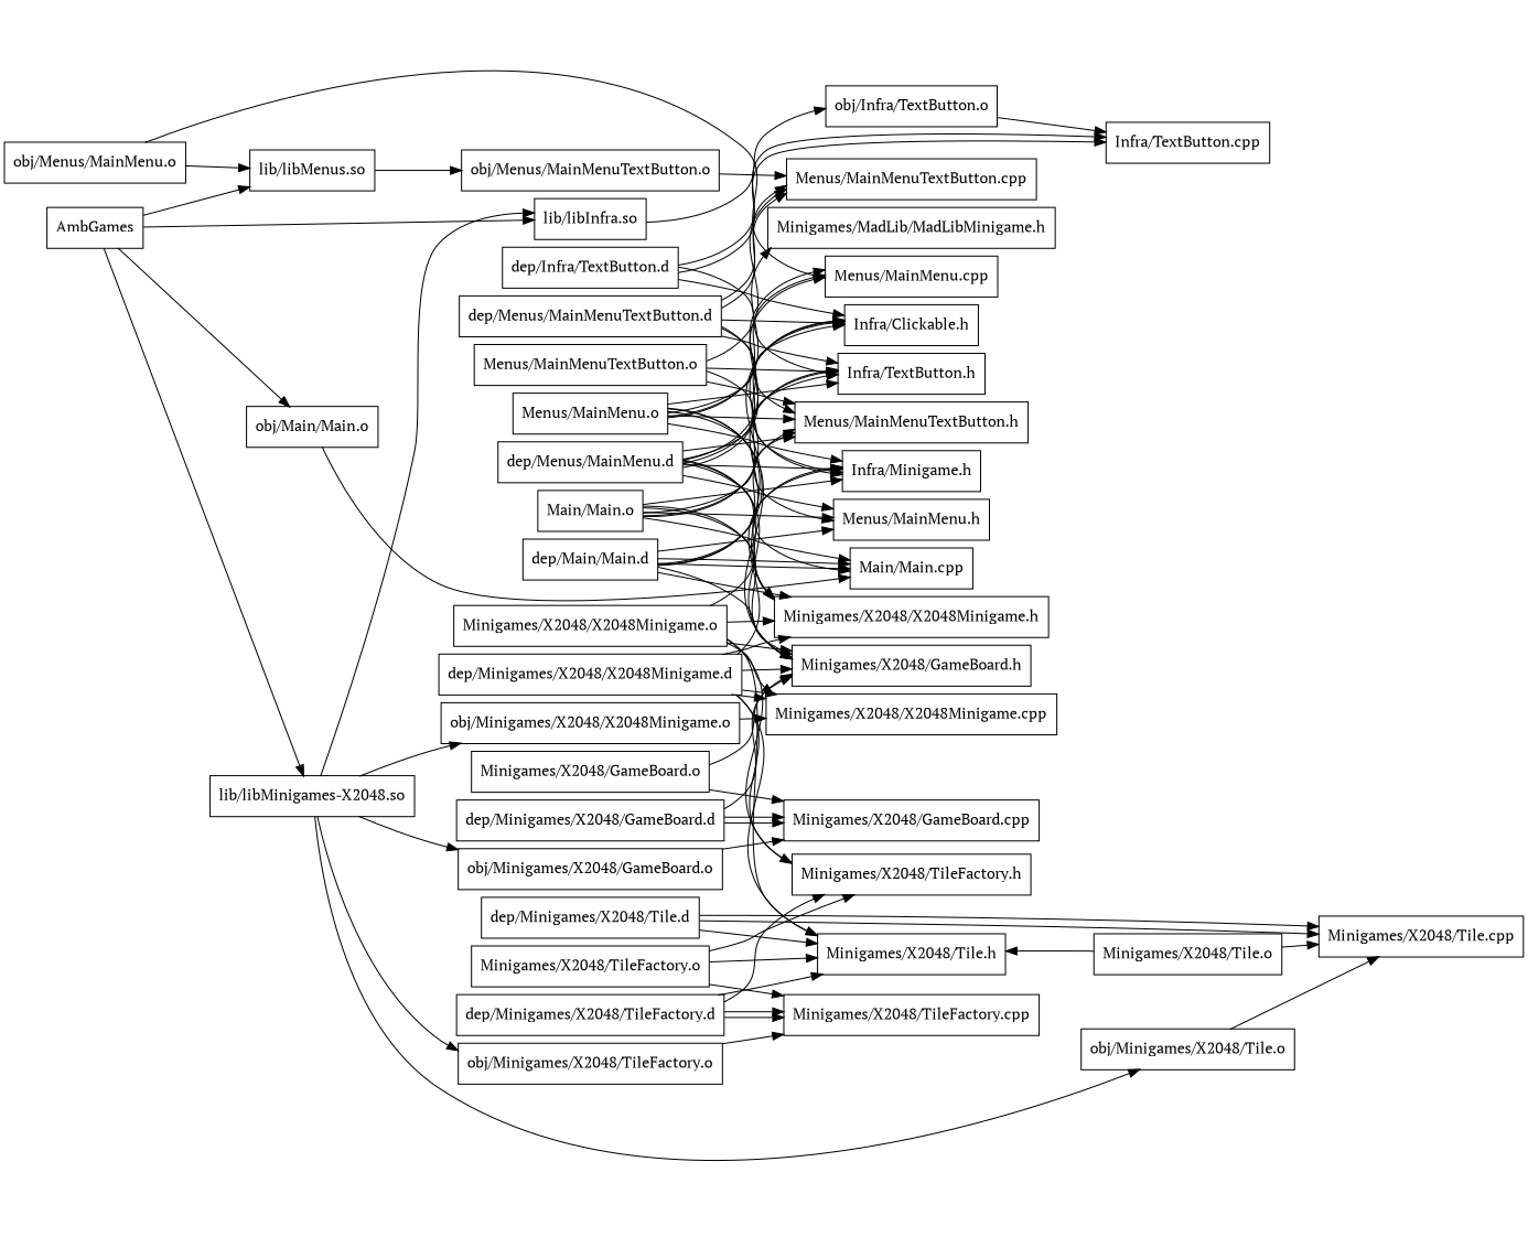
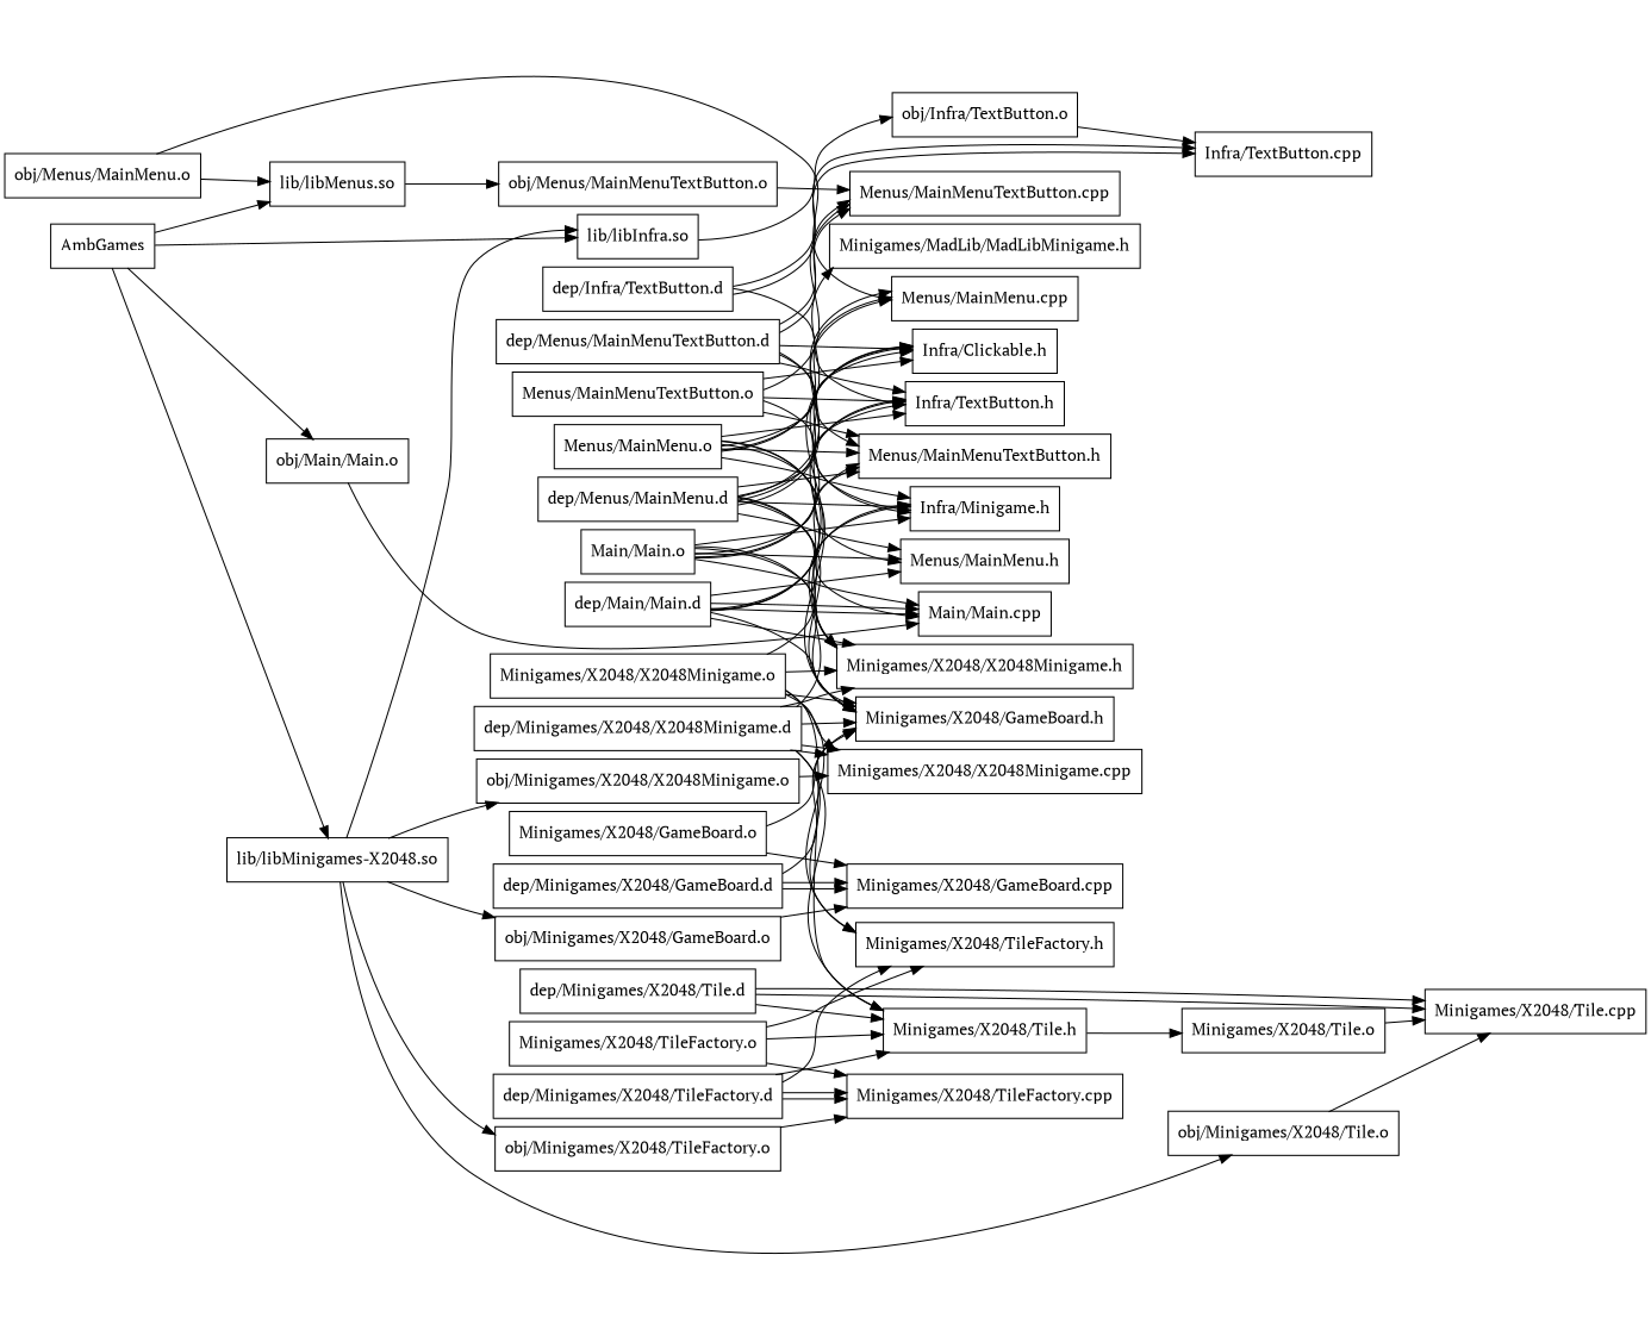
  digraph {
    fontname="PT Serif"
    nodesep=0.1
    rankdir=LR
    ranksep=0.3
    node [fontname="PT Serif" shape=record]
    edge [fontname="PT Serif"]
    "obj/Minigames/X2048/TileFactory.o"
    "Minigames/X2048/TileFactory.cpp"
    "dep/Menus/MainMenuTextButton.d"
    "Menus/MainMenuTextButton.cpp"
    "Menus/MainMenuTextButton.h"
    "Infra/Clickable.h"
    "Infra/Minigame.h"
    "Infra/TextButton.h"
    "lib/libInfra.so"
    "obj/Infra/TextButton.o"
    "Infra/TextButton.cpp"
    "obj/Menus/MainMenu.o"
    "Menus/MainMenu.cpp"
    "lib/libMenus.so"
    "dep/Minigames/X2048/Tile.d"
    "Minigames/X2048/Tile.cpp"
    "Minigames/X2048/Tile.h"
    "dep/Minigames/X2048/X2048Minigame.d"
    "Minigames/X2048/X2048Minigame.cpp"
    "Minigames/X2048/X2048Minigame.h"
    "Minigames/X2048/GameBoard.h"
    "Minigames/X2048/TileFactory.h"
    "obj/Main/Main.o"
    "Main/Main.cpp"
    "dep/Minigames/X2048/GameBoard.d"
    "Minigames/X2048/GameBoard.cpp"
    "dep/Minigames/X2048/TileFactory.d"
    "dep/Menus/MainMenu.d"
    "Menus/MainMenu.h"
    "obj/Menus/MainMenuTextButton.o"
    "obj/Minigames/X2048/X2048Minigame.o"
    "dep/Main/Main.d"
    AmbGames
    "lib/libMinigames-X2048.so"
    "obj/Minigames/X2048/Tile.o"
    "obj/Minigames/X2048/GameBoard.o"
    "Minigames/X2048/X2048Minigame.o"
    "Minigames/X2048/GameBoard.o"
    "Minigames/X2048/TileFactory.o"
    "dep/Infra/TextButton.d"
    "Menus/MainMenu.o"
    "Minigames/MadLib/MadLibMinigame.h"
    "Main/Main.o"
    "Menus/MainMenuTextButton.o"
    "Minigames/X2048/Tile.o"
    "obj/Minigames/X2048/TileFactory.o" -> "Minigames/X2048/TileFactory.cpp"
    "dep/Menus/MainMenuTextButton.d" -> "Menus/MainMenuTextButton.cpp"
    "dep/Menus/MainMenuTextButton.d" -> "Menus/MainMenuTextButton.cpp"
    "dep/Menus/MainMenuTextButton.d" -> "Menus/MainMenuTextButton.h"
    "dep/Menus/MainMenuTextButton.d" -> "Infra/Clickable.h"
    "dep/Menus/MainMenuTextButton.d" -> "Infra/Minigame.h"
    "dep/Menus/MainMenuTextButton.d" -> "Infra/TextButton.h"
    "lib/libInfra.so" -> "obj/Infra/TextButton.o"
    "obj/Infra/TextButton.o" -> "Infra/TextButton.cpp"
    "obj/Menus/MainMenu.o" -> "Menus/MainMenu.cpp"
    "obj/Menus/MainMenu.o" -> "lib/libMenus.so"
    "lib/libMenus.so" -> "obj/Menus/MainMenuTextButton.o"
    "dep/Minigames/X2048/Tile.d" -> "Minigames/X2048/Tile.cpp"
    "dep/Minigames/X2048/Tile.d" -> "Minigames/X2048/Tile.cpp"
    "dep/Minigames/X2048/Tile.d" -> "Minigames/X2048/Tile.h"
    "dep/Minigames/X2048/X2048Minigame.d" -> "Infra/Minigame.h"
    "dep/Minigames/X2048/X2048Minigame.d" -> "Minigames/X2048/Tile.h"
    "dep/Minigames/X2048/X2048Minigame.d" -> "Minigames/X2048/X2048Minigame.cpp"
    "dep/Minigames/X2048/X2048Minigame.d" -> "Minigames/X2048/X2048Minigame.cpp"
    "dep/Minigames/X2048/X2048Minigame.d" -> "Minigames/X2048/X2048Minigame.h"
    "dep/Minigames/X2048/X2048Minigame.d" -> "Minigames/X2048/GameBoard.h"
    "dep/Minigames/X2048/X2048Minigame.d" -> "Minigames/X2048/TileFactory.h"
    "obj/Main/Main.o" -> "Main/Main.cpp"
    "dep/Minigames/X2048/GameBoard.d" -> "Minigames/X2048/GameBoard.h"
    "dep/Minigames/X2048/GameBoard.d" -> "Minigames/X2048/GameBoard.cpp"
    "dep/Minigames/X2048/GameBoard.d" -> "Minigames/X2048/GameBoard.cpp"
    "dep/Minigames/X2048/TileFactory.d" -> "Minigames/X2048/TileFactory.cpp"
    "dep/Minigames/X2048/TileFactory.d" -> "Minigames/X2048/TileFactory.cpp"
    "dep/Minigames/X2048/TileFactory.d" -> "Minigames/X2048/Tile.h"
    "dep/Minigames/X2048/TileFactory.d" -> "Minigames/X2048/TileFactory.h"
    "dep/Menus/MainMenu.d" -> "Menus/MainMenuTextButton.h"
    "dep/Menus/MainMenu.d" -> "Infra/Clickable.h"
    "dep/Menus/MainMenu.d" -> "Infra/Minigame.h"
    "dep/Menus/MainMenu.d" -> "Infra/TextButton.h"
    "dep/Menus/MainMenu.d" -> "Menus/MainMenu.cpp"
    "dep/Menus/MainMenu.d" -> "Menus/MainMenu.cpp"
    "dep/Menus/MainMenu.d" -> "Minigames/X2048/X2048Minigame.h"
    "dep/Menus/MainMenu.d" -> "Minigames/X2048/GameBoard.h"
    "dep/Menus/MainMenu.d" -> "Main/Main.cpp"
    "dep/Menus/MainMenu.d" -> "Menus/MainMenu.h"
    "obj/Menus/MainMenuTextButton.o" -> "Menus/MainMenuTextButton.cpp"
    "obj/Minigames/X2048/X2048Minigame.o" -> "Minigames/X2048/X2048Minigame.cpp"
    "dep/Main/Main.d" -> "Menus/MainMenuTextButton.h"
    "dep/Main/Main.d" -> "Infra/Clickable.h"
    "dep/Main/Main.d" -> "Infra/TextButton.h"
    "dep/Main/Main.d" -> "Minigames/X2048/X2048Minigame.h"
    "dep/Main/Main.d" -> "Minigames/X2048/GameBoard.h"
    "dep/Main/Main.d" -> "Main/Main.cpp"
    "dep/Main/Main.d" -> "Main/Main.cpp"
    "dep/Main/Main.d" -> "Menus/MainMenu.h"
    AmbGames -> "lib/libInfra.so"
    AmbGames -> "lib/libMenus.so"
    AmbGames -> "obj/Main/Main.o"
    AmbGames -> "lib/libMinigames-X2048.so"
    "lib/libMinigames-X2048.so" -> "obj/Minigames/X2048/TileFactory.o"
    "lib/libMinigames-X2048.so" -> "lib/libInfra.so"
    "lib/libMinigames-X2048.so" -> "obj/Minigames/X2048/X2048Minigame.o"
    "lib/libMinigames-X2048.so" -> "obj/Minigames/X2048/Tile.o"
    "lib/libMinigames-X2048.so" -> "obj/Minigames/X2048/GameBoard.o"
    "obj/Minigames/X2048/Tile.o" -> "Minigames/X2048/Tile.cpp"
    "obj/Minigames/X2048/GameBoard.o" -> "Minigames/X2048/GameBoard.cpp"
    "Minigames/X2048/X2048Minigame.o" -> "Infra/Minigame.h"
    "Minigames/X2048/X2048Minigame.o" -> "Minigames/X2048/Tile.h"
    "Minigames/X2048/X2048Minigame.o" -> "Minigames/X2048/X2048Minigame.cpp"
    "Minigames/X2048/X2048Minigame.o" -> "Minigames/X2048/X2048Minigame.h"
    "Minigames/X2048/X2048Minigame.o" -> "Minigames/X2048/GameBoard.h"
    "Minigames/X2048/X2048Minigame.o" -> "Minigames/X2048/TileFactory.h"
    "Minigames/X2048/GameBoard.o" -> "Minigames/X2048/GameBoard.h"
    "Minigames/X2048/GameBoard.o" -> "Minigames/X2048/GameBoard.cpp"
    "Minigames/X2048/TileFactory.o" -> "Minigames/X2048/TileFactory.cpp"
    "Minigames/X2048/TileFactory.o" -> "Minigames/X2048/Tile.h"
    "Minigames/X2048/TileFactory.o" -> "Minigames/X2048/TileFactory.h"
    "dep/Infra/TextButton.d" -> "Infra/TextButton.h"
    "dep/Infra/TextButton.d" -> "Infra/TextButton.cpp"
    "dep/Infra/TextButton.d" -> "Infra/TextButton.cpp"
    "Menus/MainMenu.o" -> "Menus/MainMenuTextButton.h"
    "Menus/MainMenu.o" -> "Infra/Clickable.h"
    "Menus/MainMenu.o" -> "Infra/Minigame.h"
    "Menus/MainMenu.o" -> "Infra/TextButton.h"
    "Menus/MainMenu.o" -> "Menus/MainMenu.cpp"
    "Menus/MainMenu.o" -> "Minigames/X2048/X2048Minigame.h"
    "Menus/MainMenu.o" -> "Minigames/X2048/GameBoard.h"
    "Menus/MainMenu.o" -> "Menus/MainMenu.h"
    "Menus/MainMenu.o" -> "Minigames/MadLib/MadLibMinigame.h"
    "Main/Main.o" -> "Menus/MainMenuTextButton.h"
    "Main/Main.o" -> "Infra/Clickable.h"
    "Main/Main.o" -> "Infra/Minigame.h"
    "Main/Main.o" -> "Infra/TextButton.h"
    "Main/Main.o" -> "Minigames/X2048/X2048Minigame.h"
    "Main/Main.o" -> "Minigames/X2048/GameBoard.h"
    "Main/Main.o" -> "Main/Main.cpp"
    "Main/Main.o" -> "Menus/MainMenu.h"
    "Menus/MainMenuTextButton.o" -> "Menus/MainMenuTextButton.cpp"
    "Menus/MainMenuTextButton.o" -> "Menus/MainMenuTextButton.h"
-   "dep/Infra/TextButton.d" -> "Infra/Clickable.h"
+   "Menus/MainMenuTextButton.o" -> "Infra/Clickable.h"
    "Menus/MainMenuTextButton.o" -> "Infra/Minigame.h"
    "Menus/MainMenuTextButton.o" -> "Infra/TextButton.h"
    "Minigames/X2048/Tile.o" -> "Minigames/X2048/Tile.cpp"
-   "Minigames/X2048/Tile.o" -> "Minigames/X2048/Tile.h"
+   "Minigames/X2048/Tile.h" -> "Minigames/X2048/Tile.o"
  }
